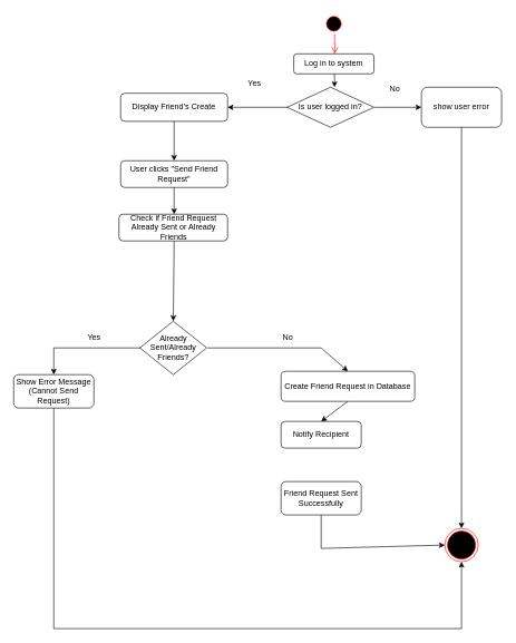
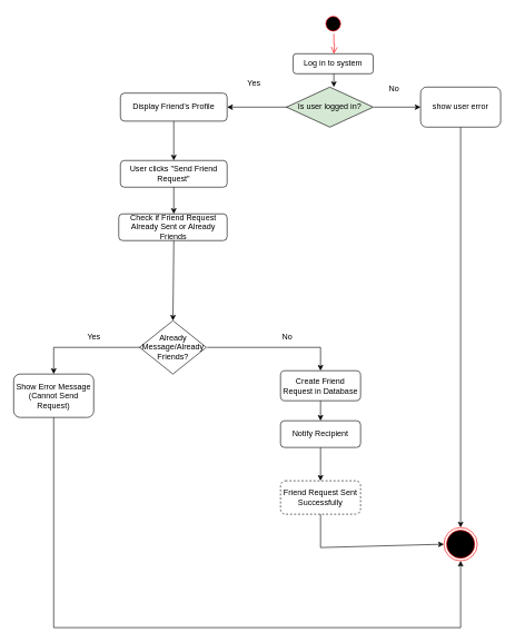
  <mxCell id="0" />
  <mxCell id="1" parent="0" />
  <mxCell id="2" value="" style="ellipse;html=1;shape=startState;fillColor=#000000;strokeColor=#ff0000;" parent="1" vertex="1"><mxGeometry x="484" y="20" width="30" height="30" as="geometry" /></mxCell>
  <mxCell id="3" value="" style="edgeStyle=orthogonalEdgeStyle;html=1;verticalAlign=bottom;endArrow=open;endSize=8;strokeColor=#ff0000;rounded=0;" parent="1" source="2" edge="1"><mxGeometry relative="1" as="geometry"><mxPoint x="500" y="80" as="targetPoint" /><Array as="points"><mxPoint x="500" y="65" /><mxPoint x="501" y="65" /></Array></mxGeometry></mxCell>
  <mxCell id="4" value="Log in to system" style="rounded=1;whiteSpace=wrap;html=1;" parent="1" vertex="1"><mxGeometry x="439" y="80" width="120" height="30" as="geometry" /></mxCell>
- <mxCell id="5" value="Is user logged in?" style="rhombus;whiteSpace=wrap;html=1;" parent="1" vertex="1"><mxGeometry x="429" y="130" width="130" height="60" as="geometry" /></mxCell>
+ <mxCell id="5" value="Is user logged in?" style="rhombus;whiteSpace=wrap;html=1;fillColor=#d5e8d4;" parent="1" vertex="1"><mxGeometry x="429" y="130" width="130" height="60" as="geometry" /></mxCell>
  <mxCell id="6" value="" style="endArrow=classic;html=1;rounded=0;exitX=0.508;exitY=1;exitDx=0;exitDy=0;exitPerimeter=0;" parent="1" source="4" edge="1"><mxGeometry width="50" height="50" relative="1" as="geometry"><mxPoint x="420" y="320" as="sourcePoint" /><mxPoint x="500" y="130" as="targetPoint" /></mxGeometry></mxCell>
  <mxCell id="7" value="" style="endArrow=classic;html=1;rounded=0;" parent="1" edge="1"><mxGeometry width="50" height="50" relative="1" as="geometry"><mxPoint x="430" y="160" as="sourcePoint" /><mxPoint x="340" y="160" as="targetPoint" /></mxGeometry></mxCell>
- <mxCell id="8" value="Display Friend’s Create" style="rounded=1;whiteSpace=wrap;html=1;" parent="1" vertex="1"><mxGeometry x="180" y="139" width="160" height="42" as="geometry" /></mxCell>
+ <mxCell id="8" value="Display Friend’s Profile" style="rounded=1;whiteSpace=wrap;html=1;" parent="1" vertex="1"><mxGeometry x="180" y="139" width="160" height="42" as="geometry" /></mxCell>
  <mxCell id="9" value="User clicks &quot;Send Friend Request&quot;" style="rounded=1;whiteSpace=wrap;html=1;" parent="1" vertex="1"><mxGeometry x="180" y="240" width="160" height="40" as="geometry" /></mxCell>
  <mxCell id="10" value="Check if Friend Request Already Sent or Already Friends" style="rounded=1;whiteSpace=wrap;html=1;" parent="1" vertex="1"><mxGeometry x="177.5" y="320" width="162.5" height="40" as="geometry" /></mxCell>
  <mxCell id="11" value="" style="endArrow=classic;html=1;rounded=0;exitX=0.5;exitY=1;exitDx=0;exitDy=0;exitPerimeter=0;" parent="1" source="8" edge="1"><mxGeometry width="50" height="50" relative="1" as="geometry"><mxPoint x="260" y="300" as="sourcePoint" /><mxPoint x="260" y="240" as="targetPoint" /></mxGeometry></mxCell>
  <mxCell id="12" value="Yes" style="text;html=1;align=center;verticalAlign=middle;resizable=0;points=[];autosize=1;strokeColor=none;fillColor=none;" parent="1" vertex="1"><mxGeometry x="360" y="110" width="40" height="30" as="geometry" /></mxCell>
  <mxCell id="13" value="" style="endArrow=classic;html=1;rounded=0;" parent="1" edge="1"><mxGeometry width="50" height="50" relative="1" as="geometry"><mxPoint x="560" y="160" as="sourcePoint" /><mxPoint x="630" y="160" as="targetPoint" /></mxGeometry></mxCell>
  <mxCell id="14" value="No" style="text;html=1;align=center;verticalAlign=middle;resizable=0;points=[];autosize=1;strokeColor=none;fillColor=none;" parent="1" vertex="1"><mxGeometry x="570" y="118" width="40" height="30" as="geometry" /></mxCell>
  <mxCell id="15" value="show user error" style="rounded=1;whiteSpace=wrap;html=1;" parent="1" vertex="1"><mxGeometry x="630" y="130" width="120" height="60" as="geometry" /></mxCell>
  <mxCell id="16" value="" style="ellipse;html=1;shape=endState;fillColor=#000000;strokeColor=#ff0000;" parent="1" vertex="1"><mxGeometry x="690" y="430" height="30" as="geometry" /></mxCell>
  <mxCell id="17" value="" style="endArrow=classic;html=1;rounded=0;exitX=0.5;exitY=1;exitDx=0;exitDy=0;exitPerimeter=0;" parent="1" source="15" edge="1"><mxGeometry width="50" height="50" relative="1" as="geometry"><mxPoint x="440" y="490" as="sourcePoint" /><mxPoint x="690" y="790" as="targetPoint" /></mxGeometry></mxCell>
  <mxCell id="18" value="" style="endArrow=classic;html=1;rounded=0;exitX=0.5;exitY=1;exitDx=0;exitDy=0;exitPerimeter=0;entryX=0.508;entryY=0;entryDx=0;entryDy=0;entryPerimeter=0;" parent="1" source="9" target="10" edge="1"><mxGeometry width="50" height="50" relative="1" as="geometry"><mxPoint x="290" y="360" as="sourcePoint" /><mxPoint x="350" y="450" as="targetPoint" /></mxGeometry></mxCell>
  <mxCell id="19" value="" style="endArrow=classic;html=1;rounded=0;exitX=0.508;exitY=1;exitDx=0;exitDy=0;exitPerimeter=0;entryX=0.5;entryY=0;entryDx=0;entryDy=0;" parent="1" source="10" target="21" edge="1"><mxGeometry width="50" height="50" relative="1" as="geometry"><mxPoint x="290" y="360" as="sourcePoint" /><mxPoint x="280" y="420" as="targetPoint" /></mxGeometry></mxCell>
  <mxCell id="20" value="" style="ellipse;html=1;shape=endState;fillColor=#000000;strokeColor=#ff0000;" parent="1" vertex="1"><mxGeometry x="665" y="790" width="50" height="50" as="geometry" /></mxCell>
- <mxCell id="21" value="Already Sent/Already Friends?" style="rhombus;whiteSpace=wrap;html=1;" parent="1" vertex="1"><mxGeometry x="208.75" y="480" width="100" height="80" as="geometry" /></mxCell>
+ <mxCell id="21" value="Already Message/Already Friends?" style="rhombus;whiteSpace=wrap;html=1;" parent="1" vertex="1"><mxGeometry x="208.75" y="480" width="100" height="80" as="geometry" /></mxCell>
  <mxCell id="22" value="" style="endArrow=classic;html=1;rounded=0;exitX=0.013;exitY=0.5;exitDx=0;exitDy=0;exitPerimeter=0;" parent="1" source="21" target="23" edge="1"><mxGeometry width="50" height="50" relative="1" as="geometry"><mxPoint x="380" y="400" as="sourcePoint" /><mxPoint x="150" y="520" as="targetPoint" /><Array as="points"><mxPoint x="80" y="520" /></Array></mxGeometry></mxCell>
- <mxCell id="23" value="Show Error Message (Cannot Send Request)" style="rounded=1;whiteSpace=wrap;html=1;" parent="1" vertex="1"><mxGeometry x="20" y="560" width="120" height="50" as="geometry" /></mxCell>
+ <mxCell id="23" value="Show Error Message (Cannot Send Request)" style="rounded=1;whiteSpace=wrap;html=1;" parent="1" vertex="1"><mxGeometry x="20" y="560" width="120" height="65" as="geometry" /></mxCell>
  <mxCell id="24" value="Yes" style="text;html=1;align=center;verticalAlign=middle;resizable=0;points=[];autosize=1;strokeColor=none;fillColor=none;" parent="1" vertex="1"><mxGeometry x="120" y="490" width="40" height="30" as="geometry" /></mxCell>
  <mxCell id="25" value="" style="endArrow=classic;html=1;rounded=0;entryX=0.5;entryY=0;entryDx=0;entryDy=0;" parent="1" target="28" edge="1"><mxGeometry width="50" height="50" relative="1" as="geometry"><mxPoint x="310" y="520" as="sourcePoint" /><mxPoint x="460" y="520" as="targetPoint" /><Array as="points"><mxPoint x="480" y="520" /></Array></mxGeometry></mxCell>
  <mxCell id="26" value="No" style="text;html=1;align=center;verticalAlign=middle;resizable=0;points=[];autosize=1;strokeColor=none;fillColor=none;" parent="1" vertex="1"><mxGeometry x="410" y="490" width="40" height="30" as="geometry" /></mxCell>
- <mxCell id="27" value="Friend Request Sent Successfully" style="rounded=1;whiteSpace=wrap;html=1;" parent="1" vertex="1"><mxGeometry x="420" y="720" width="120" height="50" as="geometry" /></mxCell>
- <mxCell id="28" value="Create Friend Request in Database" style="rounded=1;whiteSpace=wrap;html=1;" parent="1" vertex="1"><mxGeometry x="420" y="555" width="200" height="45" as="geometry" /></mxCell>
+ <mxCell id="27" value="Friend Request Sent Successfully" style="rounded=1;whiteSpace=wrap;html=1;dashed=1;" parent="1" vertex="1"><mxGeometry x="420" y="720" width="120" height="50" as="geometry" /></mxCell>
+ <mxCell id="28" value="Create Friend Request in Database" style="rounded=1;whiteSpace=wrap;html=1;" parent="1" vertex="1"><mxGeometry x="420" y="555" width="120" height="45" as="geometry" /></mxCell>
  <mxCell id="29" value="" style="endArrow=classic;html=1;rounded=0;exitX=0.5;exitY=1;exitDx=0;exitDy=0;exitPerimeter=0;" parent="1" source="28" edge="1"><mxGeometry width="50" height="50" relative="1" as="geometry"><mxPoint x="210" y="680" as="sourcePoint" /><mxPoint x="480" y="630" as="targetPoint" /></mxGeometry></mxCell>
  <mxCell id="30" value="Notify Recipient" style="rounded=1;whiteSpace=wrap;html=1;" parent="1" vertex="1"><mxGeometry x="420" y="630" width="120" height="40" as="geometry" /></mxCell>
+ <mxCell id="31" value="" style="endArrow=classic;html=1;rounded=0;entryX=0.5;entryY=0;entryDx=0;entryDy=0;entryPerimeter=0;exitX=0.5;exitY=1;exitDx=0;exitDy=0;exitPerimeter=0;" parent="1" source="30" target="27" edge="1"><mxGeometry width="50" height="50" relative="1" as="geometry"><mxPoint x="290" y="720" as="sourcePoint" /><mxPoint x="470" y="870" as="targetPoint" /></mxGeometry></mxCell>
  <mxCell id="32" value="" style="endArrow=classic;html=1;rounded=0;exitX=0.5;exitY=1;exitDx=0;exitDy=0;exitPerimeter=0;" parent="1" source="23" edge="1"><mxGeometry width="50" height="50" relative="1" as="geometry"><mxPoint x="230" y="919.98" as="sourcePoint" /><mxPoint x="690" y="840" as="targetPoint" /><Array as="points"><mxPoint x="80" y="940" /><mxPoint x="690" y="940" /></Array></mxGeometry></mxCell>
  <mxCell id="33" value="" style="endArrow=classic;html=1;rounded=0;exitX=0.5;exitY=1;exitDx=0;exitDy=0;exitPerimeter=0;entryX=0;entryY=0.5;entryDx=0;entryDy=0;" edge="1" parent="1" source="27" target="20"><mxGeometry width="50" height="50" relative="1" as="geometry"><mxPoint x="390" y="760" as="sourcePoint" /><mxPoint x="660" y="815" as="targetPoint" /><Array as="points"><mxPoint x="480" y="820" /></Array></mxGeometry></mxCell>
